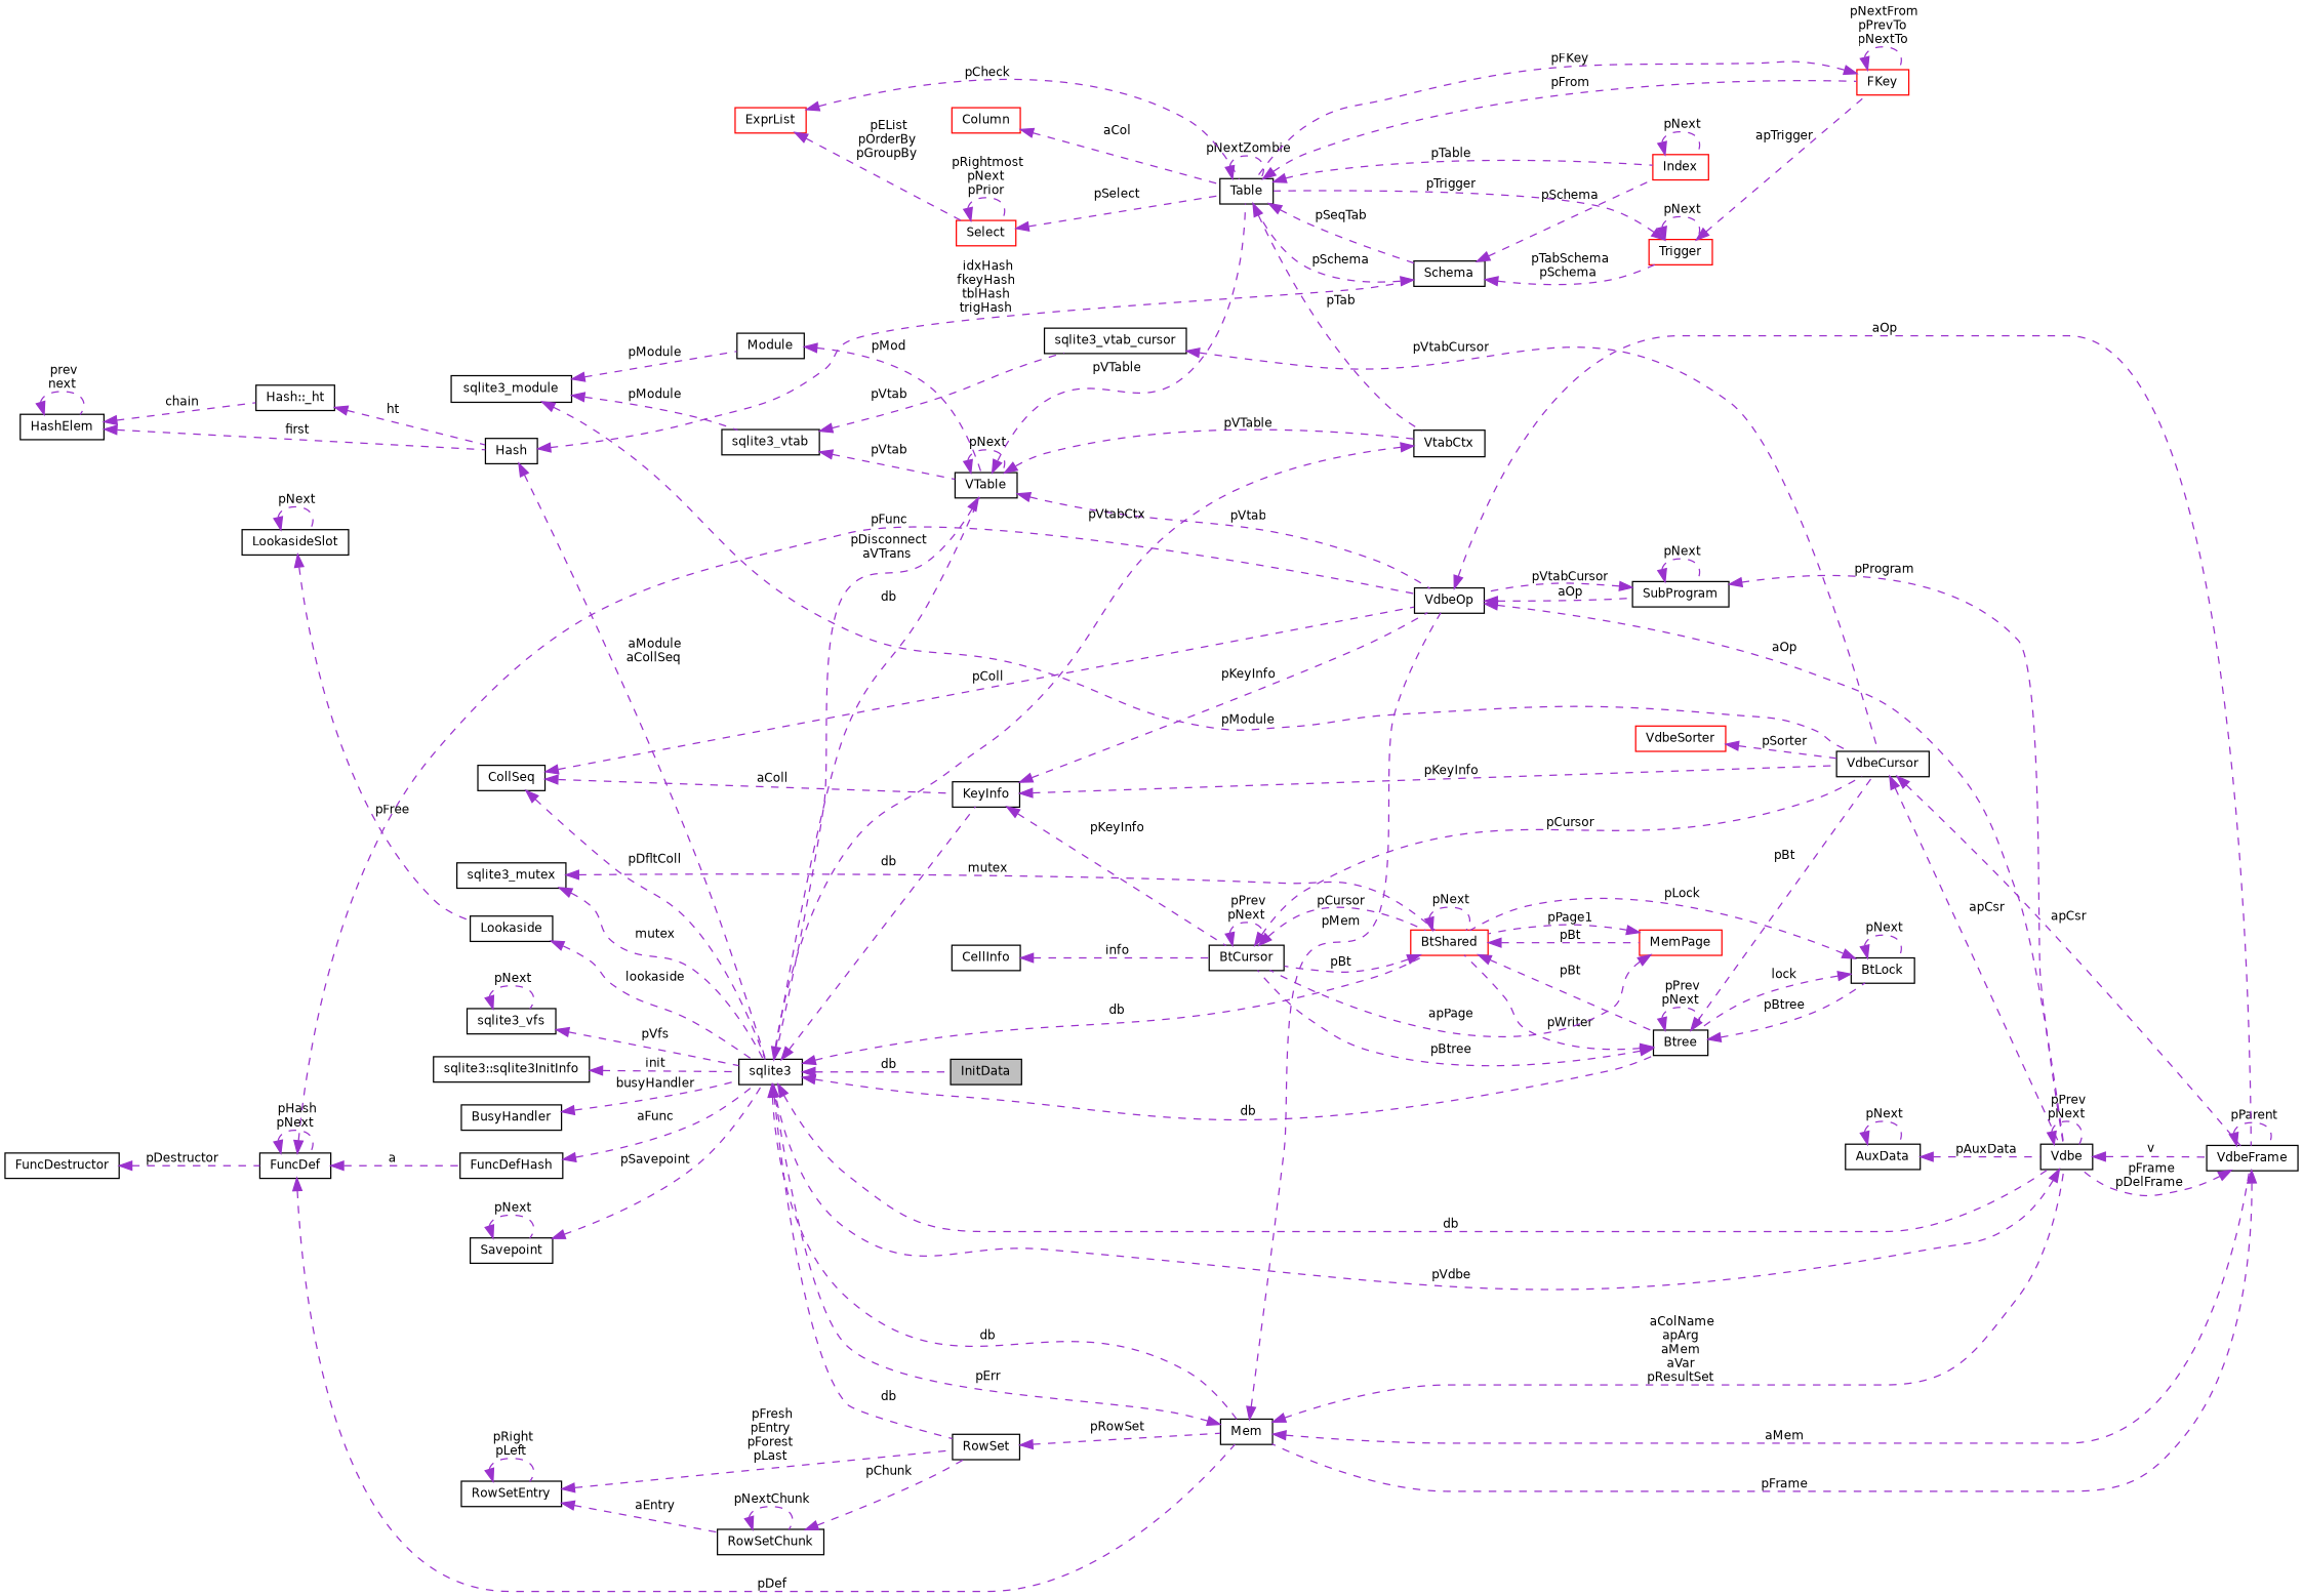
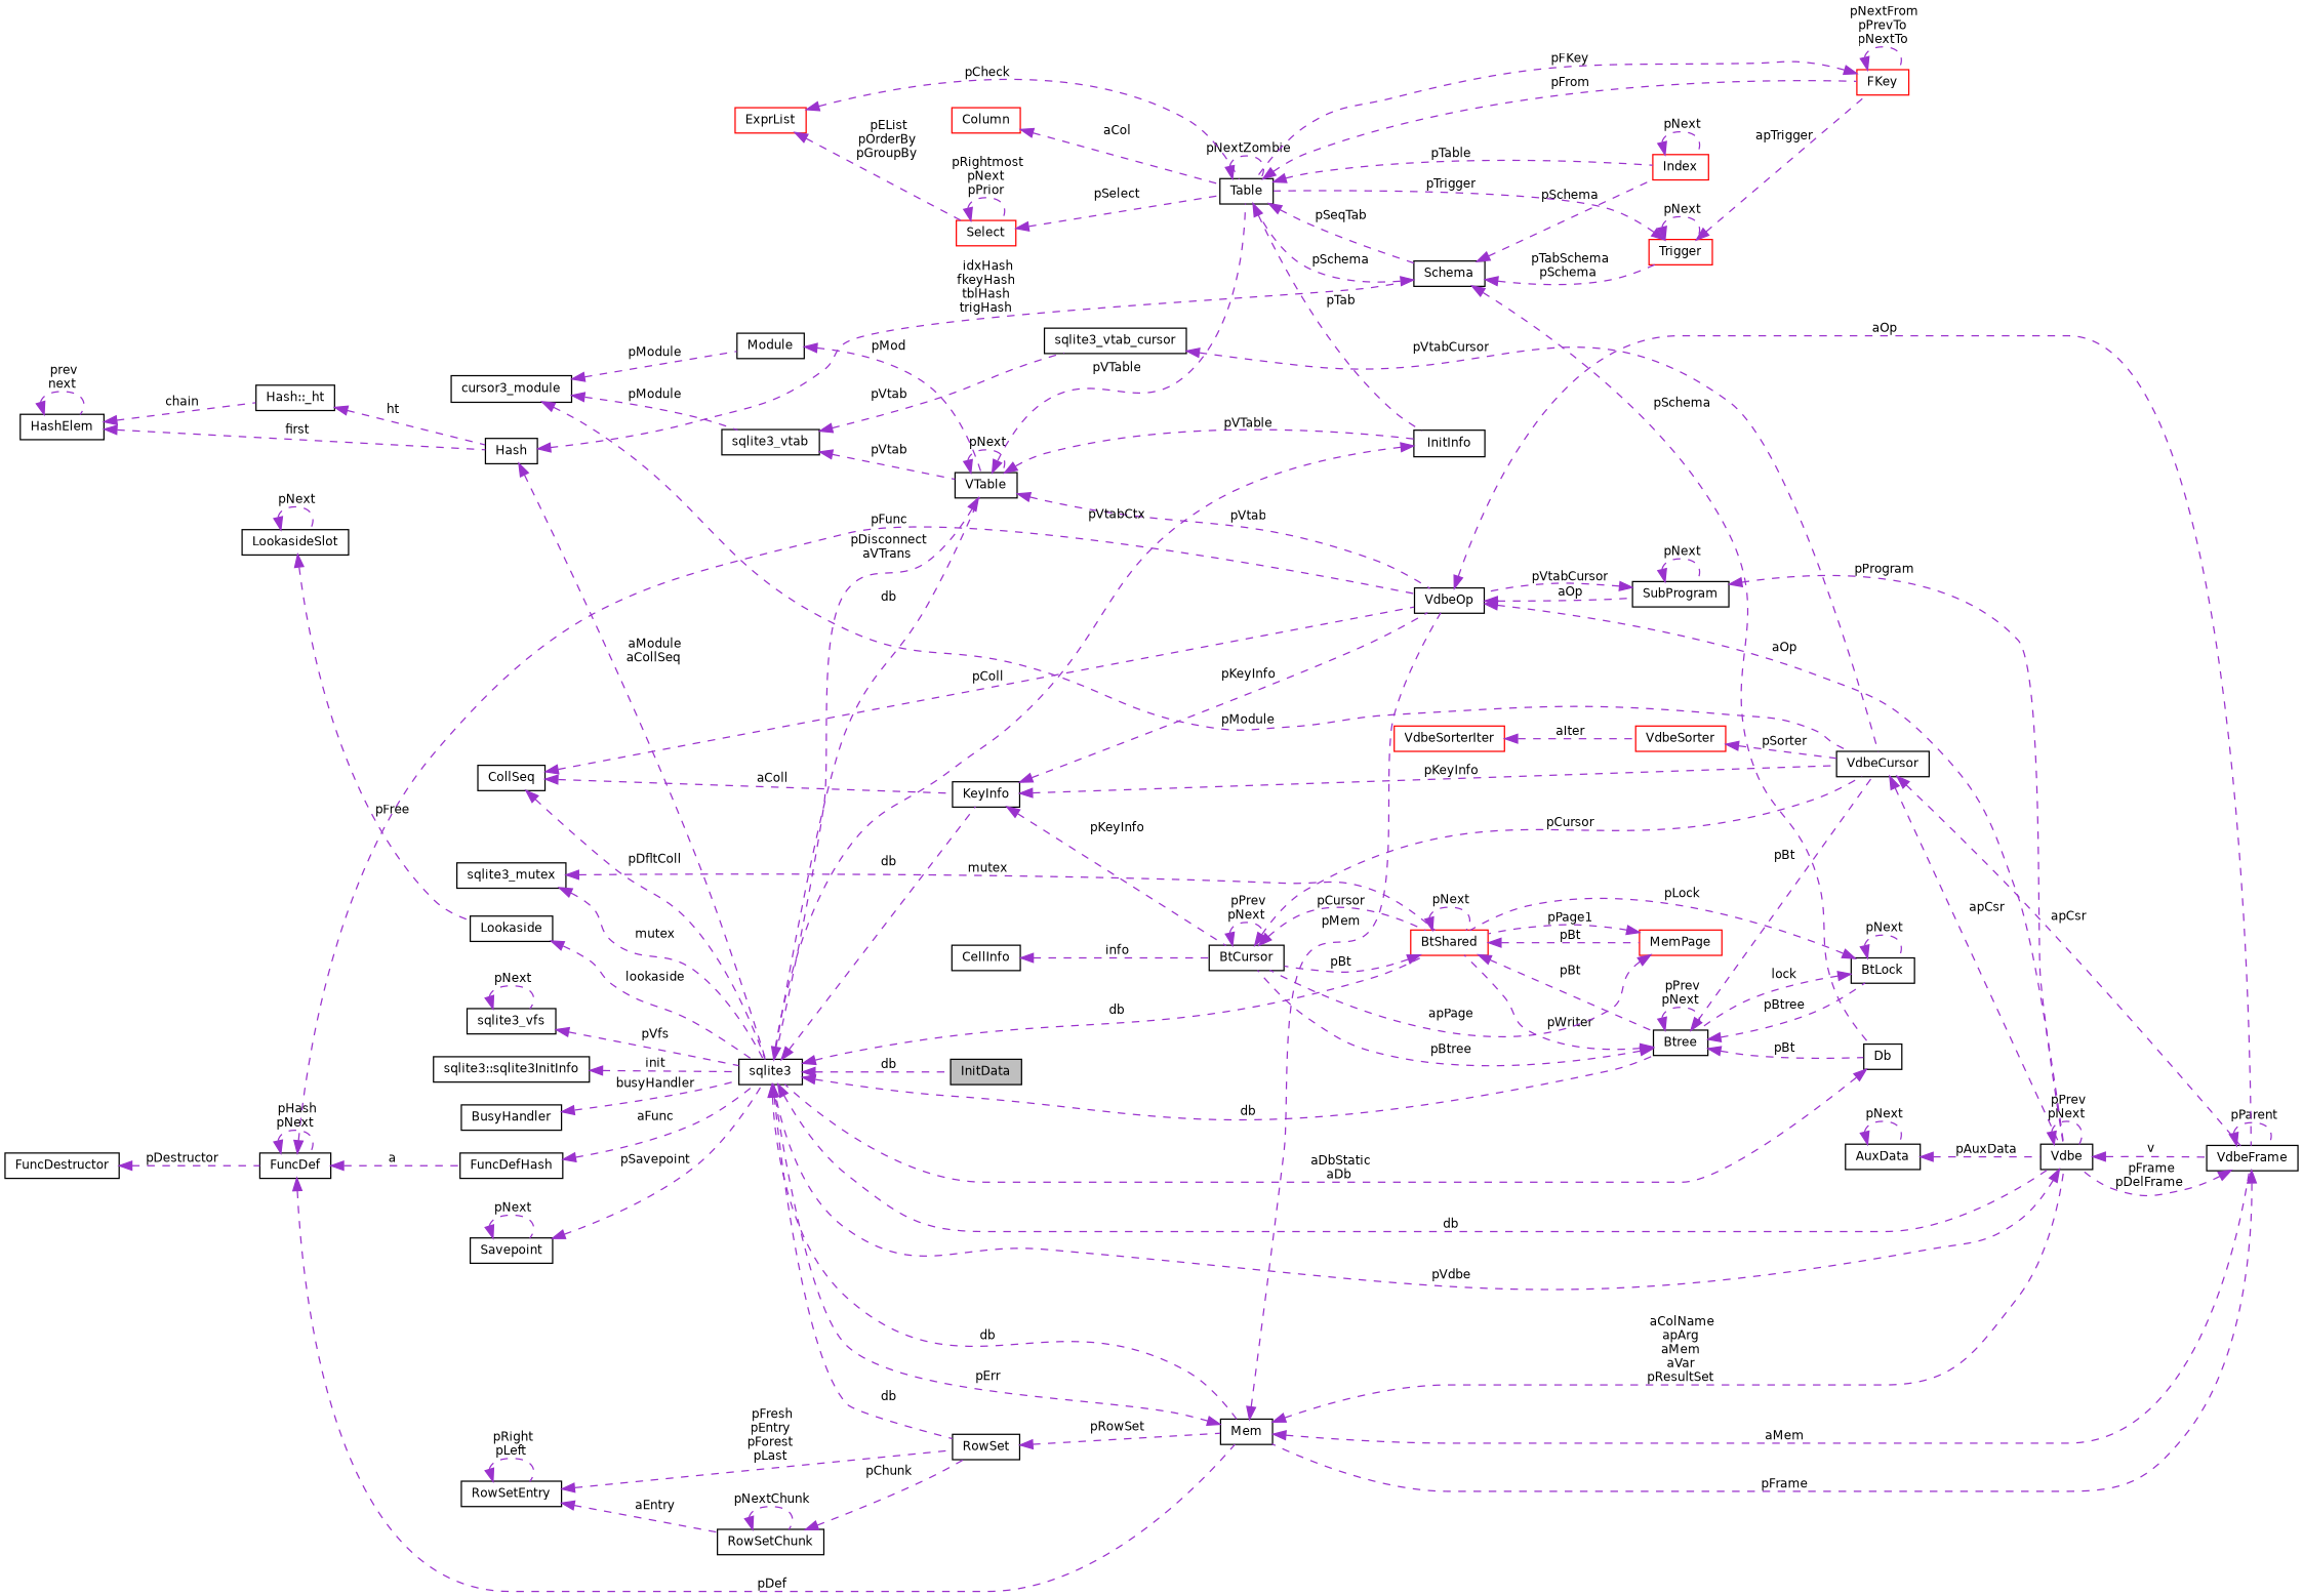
  digraph {
    rankdir=LR
    node [color=black fillcolor=white fontname=Helvetica fontsize=10 shape=record style=filled]
    edge [color=darkorchid3 dir=back fontname=Helvetica fontsize=10 labelfontname=Helvetica labelfontsize=10 style=dashed]
    n1 [fillcolor=grey75 fontcolor=black height=0.2 label=InitData width=0.4]
    n2 [height=0.2 label=sqlite3 width=0.4]
    n3 [height=0.2 label=Mem width=0.4]
    n4 [height=0.2 label=Vdbe width=0.4]
    n5 [height=0.2 label=VTable width=0.4]
    n6 [height=0.2 label=KeyInfo width=0.4]
    n7 [color=red height=0.2 label=BtShared width=0.4]
    n8 [height=0.2 label=Btree width=0.4]
    n9 [height=0.2 label=RowSet width=0.4]
    n10 [height=0.2 label=VdbeFrame width=0.4]
    n11 [height=0.2 label=VdbeOp width=0.4]
-   n12 [height=0.2 label=VtabCtx width=0.4]
+   n12 [height=0.2 label=InitInfo width=0.4]
    n13 [height=0.2 label=Table width=0.4]
    n14 [height=0.2 label=VdbeCursor width=0.4]
    n15 [height=0.2 label=BtCursor width=0.4]
    n16 [color=red height=0.2 label=MemPage width=0.4]
    n17 [height=0.2 label=BtLock width=0.4]
+   n18 [height=0.2 label=Db width=0.4]
    n19 [height=0.2 label=SubProgram width=0.4]
    n20 [height=0.2 label=AuxData width=0.4]
    n21 [height=0.2 label=CollSeq width=0.4]
    n22 [height=0.2 label=Schema width=0.4]
    n23 [color=red height=0.2 label=FKey width=0.4]
    n24 [color=red height=0.2 label=Index width=0.4]
    n25 [height=0.2 label=Module width=0.4]
-   n26 [height=0.2 label=sqlite3_module width=0.4]
+   n26 [height=0.2 label=cursor3_module width=0.4]
    n27 [height=0.2 label=sqlite3_vtab width=0.4]
    n28 [height=0.2 label=sqlite3_vtab_cursor width=0.4]
    n29 [height=0.2 label=FuncDef width=0.4]
    n30 [height=0.2 label=FuncDefHash width=0.4]
    n31 [height=0.2 label=FuncDestructor width=0.4]
    n32 [height=0.2 label=CellInfo width=0.4]
    n33 [height=0.2 label=sqlite3_mutex width=0.4]
    n34 [color=red height=0.2 label=VdbeSorter width=0.4]
+   n35 [color=red height=0.2 label=VdbeSorterIter width=0.4]
    n36 [height=0.2 label=RowSetChunk width=0.4]
    n37 [height=0.2 label=RowSetEntry width=0.4]
    n38 [height=0.2 label=Savepoint width=0.4]
    n39 [height=0.2 label=Lookaside width=0.4]
    n40 [height=0.2 label=LookasideSlot width=0.4]
    n41 [height=0.2 label=sqlite3_vfs width=0.4]
    n42 [height=0.2 label="sqlite3::sqlite3InitInfo" width=0.4]
    n43 [height=0.2 label=BusyHandler width=0.4]
    n44 [color=red height=0.2 label=Trigger width=0.4]
    n45 [height=0.2 label=Hash width=0.4]
    n46 [height=0.2 label="Hash::_ht" width=0.4]
    n47 [height=0.2 label=HashElem width=0.4]
    n48 [color=red height=0.2 label=Column width=0.4]
    n49 [color=red height=0.2 label=Select width=0.4]
    n50 [color=red height=0.2 label=ExprList width=0.4]
    n2 -> n1 [label=" db"]
    n2 -> n3 [label=" db"]
    n2 -> n4 [label=" db"]
    n2 -> n5 [label=" db"]
    n2 -> n6 [label=" db"]
    n2 -> n7 [label=" db"]
    n2 -> n8 [label=" db"]
    n2 -> n9 [label=" db"]
    n3 -> n2 [label=" pErr"]
    n3 -> n4 [label=" aColName\napArg\naMem\naVar\npResultSet"]
    n3 -> n10 [label=" aMem"]
    n3 -> n11 [label=" pMem"]
    n4 -> n2 [label=" pVdbe"]
    n4 -> n4 [label=" pPrev\npNext"]
    n4 -> n10 [label=" v"]
    n5 -> n2 [label=" pDisconnect\naVTrans"]
    n5 -> n5 [label=" pNext"]
    n5 -> n11 [label=" pVtab"]
    n5 -> n12 [label=" pVTable"]
    n5 -> n13 [label=" pVTable"]
    n6 -> n11 [label=" pKeyInfo"]
    n6 -> n14 [label=" pKeyInfo"]
    n6 -> n15 [label=" pKeyInfo"]
    n7 -> n7 [label=" pNext"]
    n7 -> n8 [label=" pBt"]
    n7 -> n15 [label=" pBt"]
    n7 -> n16 [label=" pBt"]
    n8 -> n7 [label=" pWriter"]
    n8 -> n8 [label=" pPrev\npNext"]
    n8 -> n14 [label=" pBt"]
    n8 -> n15 [label=" pBtree"]
    n8 -> n17 [label=" pBtree"]
+   n8 -> n18 [label=" pBt"]
    n9 -> n3 [label=" pRowSet"]
    n10 -> n3 [label=" pFrame"]
    n10 -> n4 [label=" pFrame\npDelFrame"]
    n10 -> n10 [label=" pParent"]
    n11 -> n4 [label=" aOp"]
    n11 -> n10 [label=" aOp"]
    n11 -> n19 [label=" aOp"]
    n12 -> n2 [label=" pVtabCtx"]
    n13 -> n12 [label=" pTab"]
    n13 -> n13 [label=" pNextZombie"]
    n13 -> n22 [label=" pSeqTab"]
    n13 -> n23 [label=" pFrom"]
    n13 -> n24 [label=" pTable"]
    n14 -> n4 [label=" apCsr"]
    n14 -> n10 [label=" apCsr"]
    n15 -> n7 [label=" pCursor"]
    n15 -> n14 [label=" pCursor"]
    n15 -> n15 [label=" pPrev\npNext"]
    n16 -> n7 [label=" pPage1"]
    n16 -> n15 [label=" apPage"]
    n17 -> n7 [label=" pLock"]
    n17 -> n8 [label=" lock"]
    n17 -> n17 [label=" pNext"]
+   n18 -> n2 [label=" aDbStatic\naDb"]
    n19 -> n4 [label=" pProgram"]
    n19 -> n11 [label=" pVtabCursor"]
    n19 -> n19 [label=" pNext"]
    n20 -> n4 [label=" pAuxData"]
    n20 -> n20 [label=" pNext"]
    n21 -> n2 [label=" pDfltColl"]
    n21 -> n6 [label=" aColl"]
    n21 -> n11 [label=" pColl"]
    n22 -> n13 [label=" pSchema"]
+   n22 -> n18 [label=" pSchema"]
    n22 -> n24 [label=" pSchema"]
    n22 -> n44 [label=" pTabSchema\npSchema"]
    n23 -> n13 [label=" pFKey"]
    n23 -> n23 [label=" pNextFrom\npPrevTo\npNextTo"]
    n24 -> n24 [label=" pNext"]
    n25 -> n5 [label=" pMod"]
    n26 -> n14 [label=" pModule"]
    n26 -> n25 [label=" pModule"]
    n26 -> n27 [label=" pModule"]
    n27 -> n5 [label=" pVtab"]
    n27 -> n28 [label=" pVtab"]
    n28 -> n14 [label=" pVtabCursor"]
    n29 -> n3 [label=" pDef"]
    n29 -> n11 [label=" pFunc"]
    n29 -> n29 [label=" pHash\npNext"]
    n29 -> n30 [label=" a"]
    n30 -> n2 [label=" aFunc"]
    n31 -> n29 [label=" pDestructor"]
    n32 -> n15 [label=" info"]
    n33 -> n2 [label=" mutex"]
    n33 -> n7 [label=" mutex"]
    n34 -> n14 [label=" pSorter"]
+   n35 -> n34 [label=" aIter"]
    n36 -> n9 [label=" pChunk"]
    n36 -> n36 [label=" pNextChunk"]
    n37 -> n9 [label=" pFresh\npEntry\npForest\npLast"]
    n37 -> n36 [label=" aEntry"]
    n37 -> n37 [label=" pRight\npLeft"]
    n38 -> n2 [label=" pSavepoint"]
    n38 -> n38 [label=" pNext"]
    n39 -> n2 [label=" lookaside"]
    n40 -> n39 [label=" pFree"]
    n40 -> n40 [label=" pNext"]
    n41 -> n2 [label=" pVfs"]
    n41 -> n41 [label=" pNext"]
    n42 -> n2 [label=" init"]
    n43 -> n2 [label=" busyHandler"]
    n44 -> n13 [label=" pTrigger"]
    n44 -> n23 [label=" apTrigger"]
    n44 -> n44 [label=" pNext"]
    n45 -> n2 [label=" aModule\naCollSeq"]
    n45 -> n22 [label=" idxHash\nfkeyHash\ntblHash\ntrigHash"]
    n46 -> n45 [label=" ht"]
    n47 -> n45 [label=" first"]
    n47 -> n46 [label=" chain"]
    n47 -> n47 [label=" prev\nnext"]
    n48 -> n13 [label=" aCol"]
    n49 -> n13 [label=" pSelect"]
    n49 -> n49 [label=" pRightmost\npNext\npPrior"]
    n50 -> n13 [label=" pCheck"]
    n50 -> n49 [label=" pEList\npOrderBy\npGroupBy"]
  }
